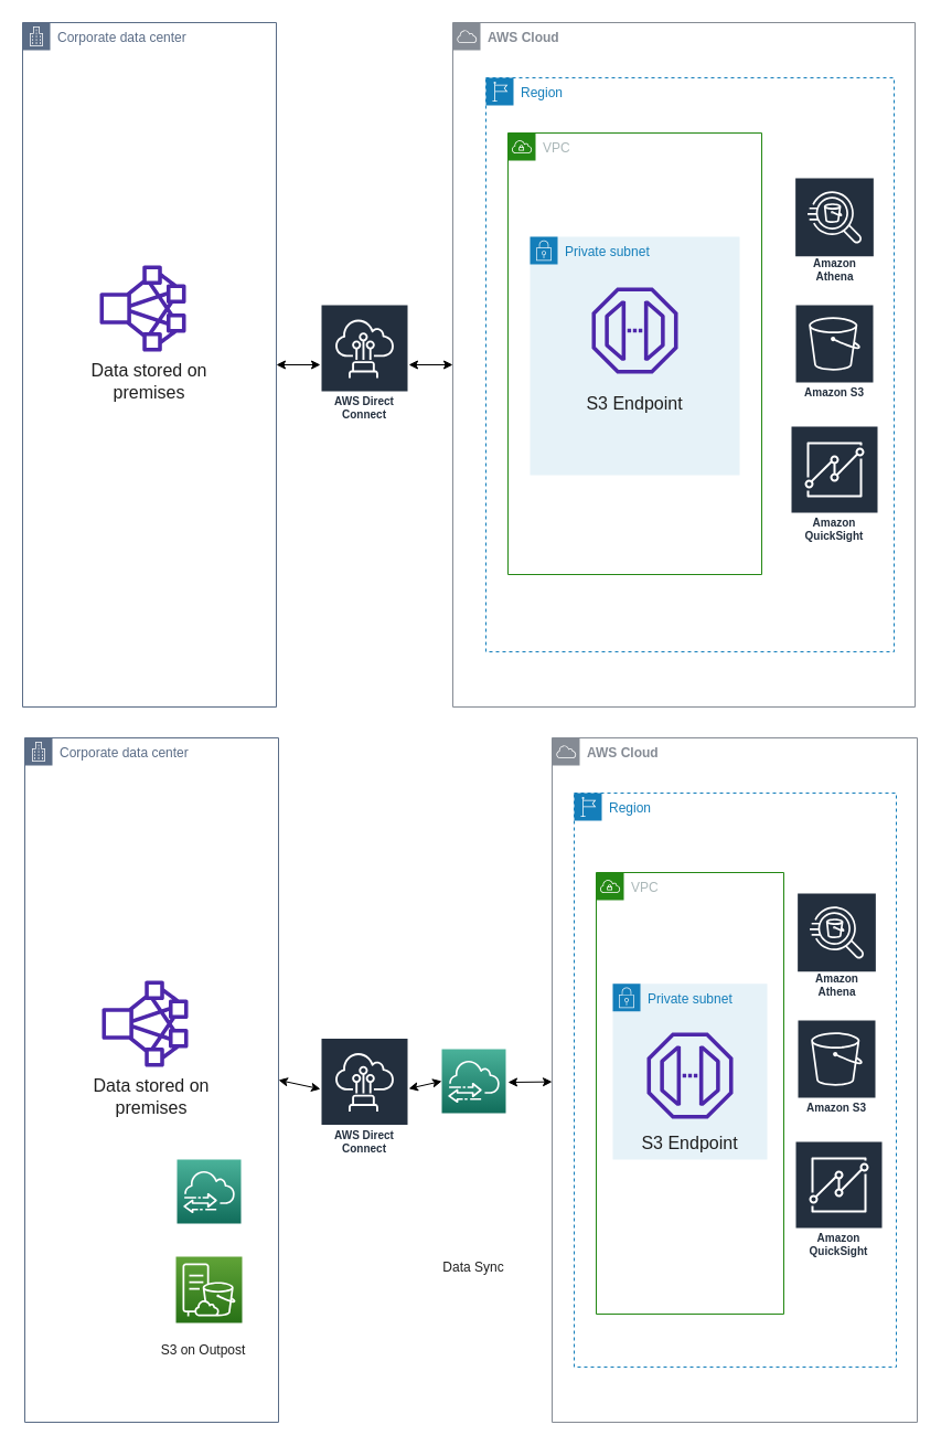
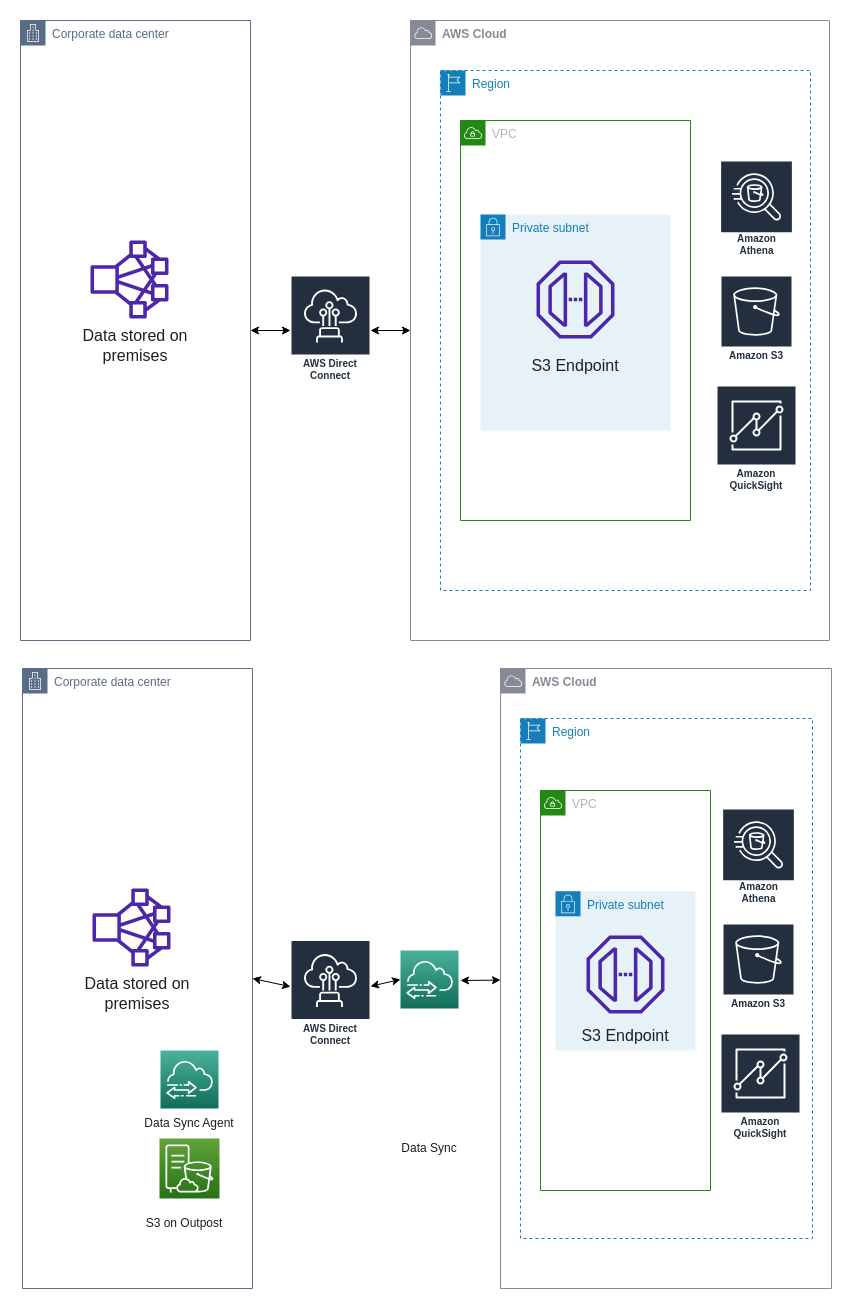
  <mxCell id="0" />
  <mxCell id="1" parent="0" />
  <mxCell id="2" value="&lt;b&gt;AWS Cloud&lt;/b&gt;" style="sketch=0;outlineConnect=0;gradientColor=none;html=1;whiteSpace=wrap;fontSize=12;fontStyle=0;shape=mxgraph.aws4.group;grIcon=mxgraph.aws4.group_aws_cloud;strokeColor=#858B94;fillColor=none;verticalAlign=top;align=left;spacingLeft=30;fontColor=#858B94;dashed=0;" parent="1" vertex="1"><mxGeometry x="410" y="20" width="419" height="620" as="geometry" /></mxCell>
  <mxCell id="3" value="Region" style="points=[[0,0],[0.25,0],[0.5,0],[0.75,0],[1,0],[1,0.25],[1,0.5],[1,0.75],[1,1],[0.75,1],[0.5,1],[0.25,1],[0,1],[0,0.75],[0,0.5],[0,0.25]];outlineConnect=0;gradientColor=none;html=1;whiteSpace=wrap;fontSize=12;fontStyle=0;container=1;pointerEvents=0;collapsible=0;recursiveResize=0;shape=mxgraph.aws4.group;grIcon=mxgraph.aws4.group_region;strokeColor=#147EBA;fillColor=none;verticalAlign=top;align=left;spacingLeft=30;fontColor=#147EBA;dashed=1;" parent="1" vertex="1"><mxGeometry x="440" y="70" width="370" height="520" as="geometry" /></mxCell>
  <mxCell id="4" value="VPC" style="points=[[0,0],[0.25,0],[0.5,0],[0.75,0],[1,0],[1,0.25],[1,0.5],[1,0.75],[1,1],[0.75,1],[0.5,1],[0.25,1],[0,1],[0,0.75],[0,0.5],[0,0.25]];outlineConnect=0;gradientColor=none;html=1;whiteSpace=wrap;fontSize=12;fontStyle=0;container=1;pointerEvents=0;collapsible=0;recursiveResize=0;shape=mxgraph.aws4.group;grIcon=mxgraph.aws4.group_vpc;strokeColor=#248814;fillColor=none;verticalAlign=top;align=left;spacingLeft=30;fontColor=#AAB7B8;dashed=0;" parent="3" vertex="1"><mxGeometry x="20" y="50" width="230" height="400" as="geometry" /></mxCell>
  <mxCell id="5" value="Private subnet" style="points=[[0,0],[0.25,0],[0.5,0],[0.75,0],[1,0],[1,0.25],[1,0.5],[1,0.75],[1,1],[0.75,1],[0.5,1],[0.25,1],[0,1],[0,0.75],[0,0.5],[0,0.25]];outlineConnect=0;gradientColor=none;html=1;whiteSpace=wrap;fontSize=12;fontStyle=0;container=1;pointerEvents=0;collapsible=0;recursiveResize=0;shape=mxgraph.aws4.group;grIcon=mxgraph.aws4.group_security_group;grStroke=0;strokeColor=#147EBA;fillColor=#E6F2F8;verticalAlign=top;align=left;spacingLeft=30;fontColor=#147EBA;dashed=0;" vertex="1" parent="4"><mxGeometry x="20" y="94" width="190" height="216" as="geometry" /></mxCell>
  <mxCell id="6" value="" style="sketch=0;outlineConnect=0;fontColor=#232F3E;gradientColor=none;fillColor=#4D27AA;strokeColor=none;dashed=0;verticalLabelPosition=bottom;verticalAlign=top;align=center;html=1;fontSize=12;fontStyle=0;aspect=fixed;pointerEvents=1;shape=mxgraph.aws4.endpoint;" vertex="1" parent="5"><mxGeometry x="56" y="46" width="78" height="78" as="geometry" /></mxCell>
  <mxCell id="7" value="&lt;div style=&quot;&quot;&gt;&lt;span style=&quot;background-color: initial; font-size: 16px;&quot;&gt;&lt;font face=&quot;Source Sans Pro, Arial, sans-serif&quot; color=&quot;#1f1f1f&quot;&gt;S3 Endpoint&lt;/font&gt;&lt;/span&gt;&lt;/div&gt;" style="text;html=1;strokeColor=none;fillColor=none;align=center;verticalAlign=middle;whiteSpace=wrap;rounded=0;" vertex="1" parent="4"><mxGeometry x="56" y="230" width="118" height="30" as="geometry" /></mxCell>
  <mxCell id="8" value="Amazon QuickSight" style="sketch=0;outlineConnect=0;fontColor=#232F3E;gradientColor=none;strokeColor=#ffffff;fillColor=#232F3E;dashed=0;verticalLabelPosition=middle;verticalAlign=bottom;align=center;html=1;whiteSpace=wrap;fontSize=10;fontStyle=1;spacing=3;shape=mxgraph.aws4.productIcon;prIcon=mxgraph.aws4.quicksight;" vertex="1" parent="3"><mxGeometry x="276" y="315" width="80" height="110" as="geometry" /></mxCell>
  <mxCell id="9" value="Amazon Athena" style="sketch=0;outlineConnect=0;fontColor=#232F3E;gradientColor=none;strokeColor=#ffffff;fillColor=#232F3E;dashed=0;verticalLabelPosition=middle;verticalAlign=bottom;align=center;html=1;whiteSpace=wrap;fontSize=10;fontStyle=1;spacing=3;shape=mxgraph.aws4.productIcon;prIcon=mxgraph.aws4.athena;" vertex="1" parent="3"><mxGeometry x="279.63" y="90" width="72.73" height="100" as="geometry" /></mxCell>
  <mxCell id="10" value="Amazon S3" style="sketch=0;outlineConnect=0;fontColor=#232F3E;gradientColor=none;strokeColor=#ffffff;fillColor=#232F3E;dashed=0;verticalLabelPosition=middle;verticalAlign=bottom;align=center;html=1;whiteSpace=wrap;fontSize=10;fontStyle=1;spacing=3;shape=mxgraph.aws4.productIcon;prIcon=mxgraph.aws4.s3;" parent="1" vertex="1"><mxGeometry x="720" y="275" width="72" height="90" as="geometry" /></mxCell>
  <mxCell id="11" value="Corporate data center" style="points=[[0,0],[0.25,0],[0.5,0],[0.75,0],[1,0],[1,0.25],[1,0.5],[1,0.75],[1,1],[0.75,1],[0.5,1],[0.25,1],[0,1],[0,0.75],[0,0.5],[0,0.25]];outlineConnect=0;gradientColor=none;html=1;whiteSpace=wrap;fontSize=12;fontStyle=0;container=1;pointerEvents=0;collapsible=0;recursiveResize=0;shape=mxgraph.aws4.group;grIcon=mxgraph.aws4.group_corporate_data_center;strokeColor=#5A6C86;fillColor=none;verticalAlign=top;align=left;spacingLeft=30;fontColor=#5A6C86;dashed=0;" parent="1" vertex="1"><mxGeometry x="20" y="20" width="230" height="620" as="geometry" /></mxCell>
  <mxCell id="12" value="" style="sketch=0;outlineConnect=0;fontColor=#232F3E;gradientColor=none;fillColor=#4D27AA;strokeColor=none;dashed=0;verticalLabelPosition=bottom;verticalAlign=top;align=center;html=1;fontSize=12;fontStyle=0;aspect=fixed;pointerEvents=1;shape=mxgraph.aws4.cluster;" vertex="1" parent="11"><mxGeometry x="70" y="220" width="78" height="78" as="geometry" /></mxCell>
  <mxCell id="13" value="&lt;div style=&quot;&quot;&gt;&lt;span style=&quot;background-color: initial; font-size: 16px;&quot;&gt;&lt;font face=&quot;Source Sans Pro, Arial, sans-serif&quot; color=&quot;#1f1f1f&quot;&gt;Data stored on premises&lt;/font&gt;&lt;/span&gt;&lt;/div&gt;" style="text;html=1;strokeColor=none;fillColor=none;align=center;verticalAlign=middle;whiteSpace=wrap;rounded=0;" vertex="1" parent="11"><mxGeometry x="56" y="310" width="118" height="30" as="geometry" /></mxCell>
  <mxCell id="14" value="AWS Direct Connect" style="sketch=0;outlineConnect=0;fontColor=#232F3E;gradientColor=none;strokeColor=#ffffff;fillColor=#232F3E;dashed=0;verticalLabelPosition=middle;verticalAlign=bottom;align=center;html=1;whiteSpace=wrap;fontSize=10;fontStyle=1;spacing=3;shape=mxgraph.aws4.productIcon;prIcon=mxgraph.aws4.direct_connect;" parent="1" vertex="1"><mxGeometry x="290" y="275" width="80" height="110" as="geometry" /></mxCell>
  <mxCell id="15" value="" style="endArrow=classic;startArrow=classic;html=1;rounded=0;exitX=1;exitY=0.5;exitDx=0;exitDy=0;" parent="1" source="11" target="14" edge="1"><mxGeometry width="50" height="50" relative="1" as="geometry"><mxPoint x="305" y="447" as="sourcePoint" /><mxPoint x="355" y="397" as="targetPoint" /></mxGeometry></mxCell>
  <mxCell id="16" value="" style="endArrow=classic;startArrow=classic;html=1;rounded=0;" parent="1" source="14" target="2" edge="1"><mxGeometry width="50" height="50" relative="1" as="geometry"><mxPoint x="357" y="340" as="sourcePoint" /><mxPoint x="397" y="340" as="targetPoint" /></mxGeometry></mxCell>
  <mxCell id="17" value="&lt;b&gt;AWS Cloud&lt;/b&gt;" style="sketch=0;outlineConnect=0;gradientColor=none;html=1;whiteSpace=wrap;fontSize=12;fontStyle=0;shape=mxgraph.aws4.group;grIcon=mxgraph.aws4.group_aws_cloud;strokeColor=#858B94;fillColor=none;verticalAlign=top;align=left;spacingLeft=30;fontColor=#858B94;dashed=0;" vertex="1" parent="1"><mxGeometry x="500" y="668" width="331" height="620" as="geometry" /></mxCell>
  <mxCell id="18" value="Region" style="points=[[0,0],[0.25,0],[0.5,0],[0.75,0],[1,0],[1,0.25],[1,0.5],[1,0.75],[1,1],[0.75,1],[0.5,1],[0.25,1],[0,1],[0,0.75],[0,0.5],[0,0.25]];outlineConnect=0;gradientColor=none;html=1;whiteSpace=wrap;fontSize=12;fontStyle=0;container=1;pointerEvents=0;collapsible=0;recursiveResize=0;shape=mxgraph.aws4.group;grIcon=mxgraph.aws4.group_region;strokeColor=#147EBA;fillColor=none;verticalAlign=top;align=left;spacingLeft=30;fontColor=#147EBA;dashed=1;" vertex="1" parent="1"><mxGeometry x="520" y="718" width="292" height="520" as="geometry" /></mxCell>
  <mxCell id="19" value="VPC" style="points=[[0,0],[0.25,0],[0.5,0],[0.75,0],[1,0],[1,0.25],[1,0.5],[1,0.75],[1,1],[0.75,1],[0.5,1],[0.25,1],[0,1],[0,0.75],[0,0.5],[0,0.25]];outlineConnect=0;gradientColor=none;html=1;whiteSpace=wrap;fontSize=12;fontStyle=0;container=1;pointerEvents=0;collapsible=0;recursiveResize=0;shape=mxgraph.aws4.group;grIcon=mxgraph.aws4.group_vpc;strokeColor=#248814;fillColor=none;verticalAlign=top;align=left;spacingLeft=30;fontColor=#AAB7B8;dashed=0;" vertex="1" parent="18"><mxGeometry x="20" y="72" width="170" height="400" as="geometry" /></mxCell>
  <mxCell id="20" value="Private subnet" style="points=[[0,0],[0.25,0],[0.5,0],[0.75,0],[1,0],[1,0.25],[1,0.5],[1,0.75],[1,1],[0.75,1],[0.5,1],[0.25,1],[0,1],[0,0.75],[0,0.5],[0,0.25]];outlineConnect=0;gradientColor=none;html=1;whiteSpace=wrap;fontSize=12;fontStyle=0;container=1;pointerEvents=0;collapsible=0;recursiveResize=0;shape=mxgraph.aws4.group;grIcon=mxgraph.aws4.group_security_group;grStroke=0;strokeColor=#147EBA;fillColor=#E6F2F8;verticalAlign=top;align=left;spacingLeft=30;fontColor=#147EBA;dashed=0;" vertex="1" parent="19"><mxGeometry x="15" y="100.84" width="140" height="159.16" as="geometry" /></mxCell>
  <mxCell id="21" value="" style="sketch=0;outlineConnect=0;fontColor=#232F3E;gradientColor=none;fillColor=#4D27AA;strokeColor=none;dashed=0;verticalLabelPosition=bottom;verticalAlign=top;align=center;html=1;fontSize=12;fontStyle=0;aspect=fixed;pointerEvents=1;shape=mxgraph.aws4.endpoint;" vertex="1" parent="20"><mxGeometry x="31" y="44.16" width="78" height="78" as="geometry" /></mxCell>
  <mxCell id="22" value="&lt;div style=&quot;&quot;&gt;&lt;span style=&quot;background-color: initial; font-size: 16px;&quot;&gt;&lt;font face=&quot;Source Sans Pro, Arial, sans-serif&quot; color=&quot;#1f1f1f&quot;&gt;S3 Endpoint&lt;/font&gt;&lt;/span&gt;&lt;/div&gt;" style="text;html=1;strokeColor=none;fillColor=none;align=center;verticalAlign=middle;whiteSpace=wrap;rounded=0;" vertex="1" parent="20"><mxGeometry x="11" y="129.16" width="118" height="30" as="geometry" /></mxCell>
  <mxCell id="23" value="Amazon QuickSight" style="sketch=0;outlineConnect=0;fontColor=#232F3E;gradientColor=none;strokeColor=#ffffff;fillColor=#232F3E;dashed=0;verticalLabelPosition=middle;verticalAlign=bottom;align=center;html=1;whiteSpace=wrap;fontSize=10;fontStyle=1;spacing=3;shape=mxgraph.aws4.productIcon;prIcon=mxgraph.aws4.quicksight;" vertex="1" parent="18"><mxGeometry x="200" y="315" width="80" height="110" as="geometry" /></mxCell>
  <mxCell id="24" value="Amazon Athena" style="sketch=0;outlineConnect=0;fontColor=#232F3E;gradientColor=none;strokeColor=#ffffff;fillColor=#232F3E;dashed=0;verticalLabelPosition=middle;verticalAlign=bottom;align=center;html=1;whiteSpace=wrap;fontSize=10;fontStyle=1;spacing=3;shape=mxgraph.aws4.productIcon;prIcon=mxgraph.aws4.athena;" vertex="1" parent="18"><mxGeometry x="201.63" y="90" width="72.73" height="100" as="geometry" /></mxCell>
  <mxCell id="25" value="Amazon S3" style="sketch=0;outlineConnect=0;fontColor=#232F3E;gradientColor=none;strokeColor=#ffffff;fillColor=#232F3E;dashed=0;verticalLabelPosition=middle;verticalAlign=bottom;align=center;html=1;whiteSpace=wrap;fontSize=10;fontStyle=1;spacing=3;shape=mxgraph.aws4.productIcon;prIcon=mxgraph.aws4.s3;" vertex="1" parent="1"><mxGeometry x="722" y="923" width="72" height="90" as="geometry" /></mxCell>
  <mxCell id="26" value="Corporate data center" style="points=[[0,0],[0.25,0],[0.5,0],[0.75,0],[1,0],[1,0.25],[1,0.5],[1,0.75],[1,1],[0.75,1],[0.5,1],[0.25,1],[0,1],[0,0.75],[0,0.5],[0,0.25]];outlineConnect=0;gradientColor=none;html=1;whiteSpace=wrap;fontSize=12;fontStyle=0;container=1;pointerEvents=0;collapsible=0;recursiveResize=0;shape=mxgraph.aws4.group;grIcon=mxgraph.aws4.group_corporate_data_center;strokeColor=#5A6C86;fillColor=none;verticalAlign=top;align=left;spacingLeft=30;fontColor=#5A6C86;dashed=0;" vertex="1" parent="1"><mxGeometry x="22" y="668" width="230" height="620" as="geometry" /></mxCell>
  <mxCell id="27" value="" style="sketch=0;outlineConnect=0;fontColor=#232F3E;gradientColor=none;fillColor=#4D27AA;strokeColor=none;dashed=0;verticalLabelPosition=bottom;verticalAlign=top;align=center;html=1;fontSize=12;fontStyle=0;aspect=fixed;pointerEvents=1;shape=mxgraph.aws4.cluster;" vertex="1" parent="26"><mxGeometry x="70" y="220" width="78" height="78" as="geometry" /></mxCell>
  <mxCell id="28" value="&lt;div style=&quot;&quot;&gt;&lt;span style=&quot;background-color: initial; font-size: 16px;&quot;&gt;&lt;font face=&quot;Source Sans Pro, Arial, sans-serif&quot; color=&quot;#1f1f1f&quot;&gt;Data stored on premises&lt;/font&gt;&lt;/span&gt;&lt;/div&gt;" style="text;html=1;strokeColor=none;fillColor=none;align=center;verticalAlign=middle;whiteSpace=wrap;rounded=0;" vertex="1" parent="26"><mxGeometry x="56" y="310" width="118" height="30" as="geometry" /></mxCell>
  <mxCell id="29" value="" style="sketch=0;points=[[0,0,0],[0.25,0,0],[0.5,0,0],[0.75,0,0],[1,0,0],[0,1,0],[0.25,1,0],[0.5,1,0],[0.75,1,0],[1,1,0],[0,0.25,0],[0,0.5,0],[0,0.75,0],[1,0.25,0],[1,0.5,0],[1,0.75,0]];outlineConnect=0;fontColor=#232F3E;gradientColor=#4AB29A;gradientDirection=north;fillColor=#116D5B;strokeColor=#ffffff;dashed=0;verticalLabelPosition=bottom;verticalAlign=top;align=center;html=1;fontSize=12;fontStyle=0;aspect=fixed;shape=mxgraph.aws4.resourceIcon;resIcon=mxgraph.aws4.datasync;" vertex="1" parent="26"><mxGeometry x="138" y="382" width="58" height="58" as="geometry" /></mxCell>
+ <mxCell id="30" value="&lt;div style=&quot;&quot;&gt;&lt;span style=&quot;background-color: initial;&quot;&gt;&lt;font style=&quot;font-size: 12px;&quot; face=&quot;Source Sans Pro, Arial, sans-serif&quot; color=&quot;#1f1f1f&quot;&gt;Data Sync Agent&lt;/font&gt;&lt;/span&gt;&lt;/div&gt;" style="text;html=1;strokeColor=none;fillColor=none;align=center;verticalAlign=middle;whiteSpace=wrap;rounded=0;" vertex="1" parent="26"><mxGeometry x="108" y="440" width="118" height="30" as="geometry" /></mxCell>
  <mxCell id="31" value="" style="sketch=0;points=[[0,0,0],[0.25,0,0],[0.5,0,0],[0.75,0,0],[1,0,0],[0,1,0],[0.25,1,0],[0.5,1,0],[0.75,1,0],[1,1,0],[0,0.25,0],[0,0.5,0],[0,0.75,0],[1,0.25,0],[1,0.5,0],[1,0.75,0]];outlineConnect=0;fontColor=#232F3E;gradientColor=#60A337;gradientDirection=north;fillColor=#277116;strokeColor=#ffffff;dashed=0;verticalLabelPosition=bottom;verticalAlign=top;align=center;html=1;fontSize=12;fontStyle=0;aspect=fixed;shape=mxgraph.aws4.resourceIcon;resIcon=mxgraph.aws4.s3_on_outposts_storage;" vertex="1" parent="26"><mxGeometry x="137" y="470" width="60" height="60" as="geometry" /></mxCell>
  <mxCell id="32" value="&lt;div style=&quot;&quot;&gt;&lt;span style=&quot;background-color: initial;&quot;&gt;&lt;font style=&quot;font-size: 12px;&quot; face=&quot;Source Sans Pro, Arial, sans-serif&quot; color=&quot;#1f1f1f&quot;&gt;S3 on Outpost&lt;/font&gt;&lt;/span&gt;&lt;/div&gt;" style="text;html=1;strokeColor=none;fillColor=none;align=center;verticalAlign=middle;whiteSpace=wrap;rounded=0;" vertex="1" parent="26"><mxGeometry x="103" y="540" width="118" height="30" as="geometry" /></mxCell>
  <mxCell id="33" value="AWS Direct Connect" style="sketch=0;outlineConnect=0;fontColor=#232F3E;gradientColor=none;strokeColor=#ffffff;fillColor=#232F3E;dashed=0;verticalLabelPosition=middle;verticalAlign=bottom;align=center;html=1;whiteSpace=wrap;fontSize=10;fontStyle=1;spacing=3;shape=mxgraph.aws4.productIcon;prIcon=mxgraph.aws4.direct_connect;" vertex="1" parent="1"><mxGeometry x="290" y="939.5" width="80" height="110.5" as="geometry" /></mxCell>
  <mxCell id="34" value="" style="endArrow=classic;startArrow=classic;html=1;rounded=0;exitX=1;exitY=0.5;exitDx=0;exitDy=0;" edge="1" parent="1" source="26" target="33"><mxGeometry width="50" height="50" relative="1" as="geometry"><mxPoint x="307" y="1095" as="sourcePoint" /><mxPoint x="357" y="1045" as="targetPoint" /></mxGeometry></mxCell>
  <mxCell id="35" value="" style="endArrow=classic;startArrow=classic;html=1;rounded=0;" edge="1" parent="1" target="17"><mxGeometry width="50" height="50" relative="1" as="geometry"><mxPoint x="460" y="980" as="sourcePoint" /><mxPoint x="399" y="988" as="targetPoint" /></mxGeometry></mxCell>
  <mxCell id="36" value="" style="sketch=0;points=[[0,0,0],[0.25,0,0],[0.5,0,0],[0.75,0,0],[1,0,0],[0,1,0],[0.25,1,0],[0.5,1,0],[0.75,1,0],[1,1,0],[0,0.25,0],[0,0.5,0],[0,0.75,0],[1,0.25,0],[1,0.5,0],[1,0.75,0]];outlineConnect=0;fontColor=#232F3E;gradientColor=#4AB29A;gradientDirection=north;fillColor=#116D5B;strokeColor=#ffffff;dashed=0;verticalLabelPosition=bottom;verticalAlign=top;align=center;html=1;fontSize=12;fontStyle=0;aspect=fixed;shape=mxgraph.aws4.resourceIcon;resIcon=mxgraph.aws4.datasync;" vertex="1" parent="1"><mxGeometry x="400" y="950" width="58" height="58" as="geometry" /></mxCell>
  <mxCell id="37" value="" style="endArrow=classic;startArrow=classic;html=1;rounded=0;entryX=0;entryY=0.5;entryDx=0;entryDy=0;entryPerimeter=0;" edge="1" parent="1" source="33" target="36"><mxGeometry width="50" height="50" relative="1" as="geometry"><mxPoint x="437" y="1036" as="sourcePoint" /><mxPoint x="477" y="1035.611" as="targetPoint" /></mxGeometry></mxCell>
  <mxCell id="38" value="&lt;div style=&quot;&quot;&gt;&lt;span style=&quot;background-color: initial;&quot;&gt;&lt;font style=&quot;font-size: 12px;&quot; face=&quot;Source Sans Pro, Arial, sans-serif&quot; color=&quot;#1f1f1f&quot;&gt;Data Sync&lt;/font&gt;&lt;/span&gt;&lt;/div&gt;" style="text;html=1;strokeColor=none;fillColor=none;align=center;verticalAlign=middle;whiteSpace=wrap;rounded=0;" vertex="1" parent="1"><mxGeometry x="370" y="1133" width="118" height="30" as="geometry" /></mxCell>
